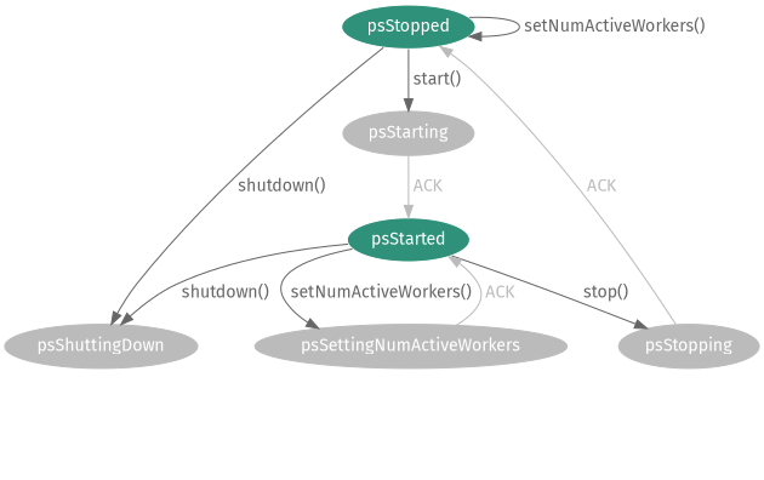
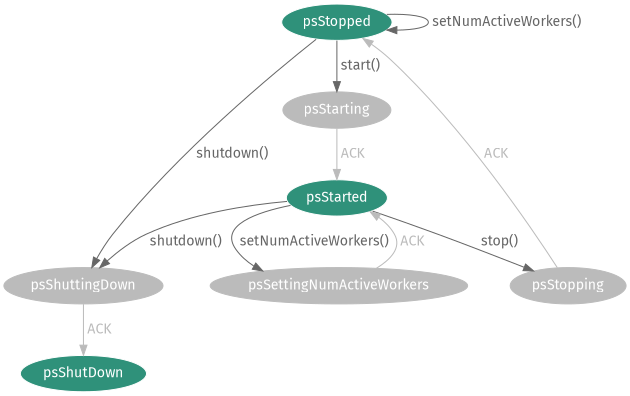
  digraph {
    fontname="Fira Sans"
    nodesep=.5
    rankdir=TB
    ranksep=0.5
    node [color="#bbbbbb" fillcolor="#bbbbbb" fontcolor=white fontname="Fira Sans" shape=ellipse style=filled]
    edge [color="#666666" fontcolor="#666666" fontname="Fira Sans"]
    psStopped [color=white fillcolor="#2f917a"]
    psStarting
    psShuttingDown
    psStarted [color=white fillcolor="#2f917a"]
+   psShutDown [color=white fillcolor="#2f917a"]
    psStopping
    psSettingNumActiveWorkers
    psStopped -> psStopped [label=" setNumActiveWorkers()"]
    psStopped -> psStarting [label=" start()"]
    psStopped -> psShuttingDown [label=" shutdown()"]
    psStarting -> psStarted [color="#bbbbbb" fontcolor="#bbbbbb" label=" ACK "]
+   psShuttingDown -> psShutDown [color="#bbbbbb" fontcolor="#bbbbbb" label=" ACK "]
    psStarted -> psShuttingDown [label=" shutdown()"]
    psStarted -> psStopping [label=" stop()"]
    psStarted -> psSettingNumActiveWorkers [label=" setNumActiveWorkers()"]
    psStopping -> psStopped [color="#bbbbbb" fontcolor="#bbbbbb" label=" ACK "]
    psSettingNumActiveWorkers -> psStarted [color="#bbbbbb" fontcolor="#bbbbbb" label=" ACK "]
  }
